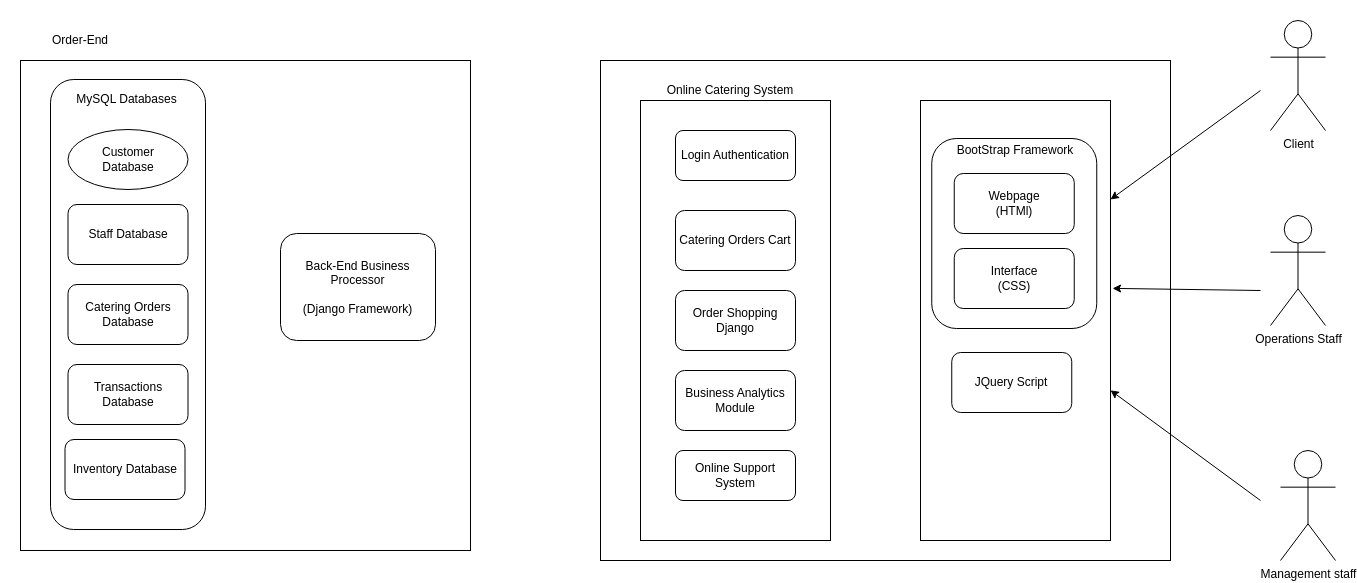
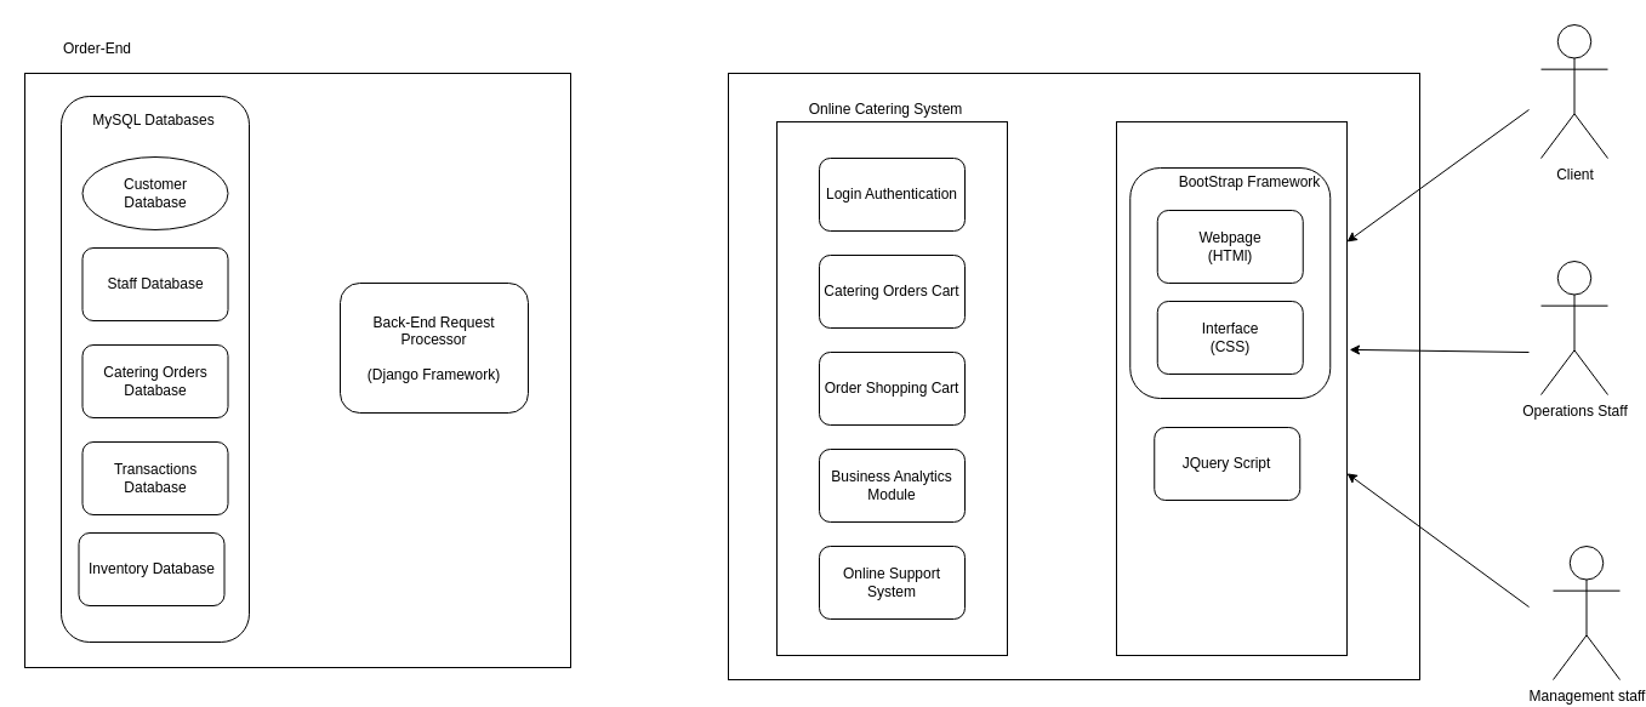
  <mxCell id="0" />
  <mxCell id="1" parent="0" />
  <mxCell id="2" value="" style="rounded=0;whiteSpace=wrap;html=1;" parent="1" vertex="1"><mxGeometry x="600" y="60" width="570" height="500" as="geometry" /></mxCell>
  <mxCell id="3" value="" style="rounded=0;whiteSpace=wrap;html=1;" vertex="1" parent="1"><mxGeometry x="920" y="100" width="190" height="440" as="geometry" /></mxCell>
  <mxCell id="4" value="" style="rounded=1;whiteSpace=wrap;html=1;" parent="1" vertex="1"><mxGeometry x="931.25" y="138" width="165" height="190" as="geometry" /></mxCell>
  <mxCell id="5" value="" style="rounded=0;whiteSpace=wrap;html=1;" parent="1" vertex="1"><mxGeometry x="20" y="60" width="450" height="490" as="geometry" /></mxCell>
  <mxCell id="6" value="" style="rounded=1;whiteSpace=wrap;html=1;" parent="1" vertex="1"><mxGeometry x="50" y="79" width="155" height="450" as="geometry" /></mxCell>
  <mxCell id="7" value="&lt;div&gt;Webpage&lt;/div&gt;&lt;div&gt;(HTMl)&lt;br&gt;&lt;/div&gt;" style="rounded=1;whiteSpace=wrap;html=1;" parent="1" vertex="1"><mxGeometry x="953.75" y="173" width="120" height="60" as="geometry" /></mxCell>
  <mxCell id="8" value="" style="rounded=0;whiteSpace=wrap;html=1;" parent="1" vertex="1"><mxGeometry x="640" y="100" width="190" height="440" as="geometry" /></mxCell>
- <mxCell id="9" value="Login Authentication" style="rounded=1;whiteSpace=wrap;html=1;" parent="1" vertex="1"><mxGeometry x="675" y="130" width="120" height="50" as="geometry" /></mxCell>
+ <mxCell id="9" value="Login Authentication" style="rounded=1;whiteSpace=wrap;html=1;" parent="1" vertex="1"><mxGeometry x="675" y="130" width="120" height="60" as="geometry" /></mxCell>
  <mxCell id="10" value="&lt;div&gt;Order-End&lt;/div&gt;" style="text;html=1;strokeColor=none;fillColor=none;align=center;verticalAlign=middle;whiteSpace=wrap;rounded=0;" parent="1" vertex="1"><mxGeometry x="40" y="30" width="80" height="20" as="geometry" /></mxCell>
  <mxCell id="11" value="Online Catering System" style="text;html=1;strokeColor=none;fillColor=none;align=center;verticalAlign=middle;whiteSpace=wrap;rounded=0;" parent="1" vertex="1"><mxGeometry x="640" y="80" width="180" height="20" as="geometry" /></mxCell>
  <mxCell id="12" value="&lt;div&gt;Customer &lt;br&gt;&lt;/div&gt;&lt;div&gt;Database&lt;br&gt;&lt;/div&gt;" style="ellipse;whiteSpace=wrap;html=1;" parent="1" vertex="1"><mxGeometry x="67.5" y="129" width="120" height="60" as="geometry" /></mxCell>
  <mxCell id="13" value="Catering Orders Cart" style="rounded=1;whiteSpace=wrap;html=1;" parent="1" vertex="1"><mxGeometry x="675" y="210" width="120" height="60" as="geometry" /></mxCell>
  <mxCell id="14" value="Staff Database" style="rounded=1;whiteSpace=wrap;html=1;" parent="1" vertex="1"><mxGeometry x="67.5" y="204" width="120" height="60" as="geometry" /></mxCell>
  <mxCell id="15" value="Client" style="shape=umlActor;verticalLabelPosition=bottom;verticalAlign=top;html=1;outlineConnect=0;" parent="1" vertex="1"><mxGeometry x="1270" y="20" width="55" height="110" as="geometry" /></mxCell>
  <mxCell id="16" value="Operations Staff" style="shape=umlActor;verticalLabelPosition=bottom;verticalAlign=top;html=1;outlineConnect=0;" parent="1" vertex="1"><mxGeometry x="1270" y="215" width="55" height="110" as="geometry" /></mxCell>
  <mxCell id="17" value="Management staff" style="shape=umlActor;verticalLabelPosition=bottom;verticalAlign=top;html=1;outlineConnect=0;" parent="1" vertex="1"><mxGeometry x="1280" y="450" width="55" height="110" as="geometry" /></mxCell>
- <mxCell id="18" value="Order Shopping Django" style="rounded=1;whiteSpace=wrap;html=1;" parent="1" vertex="1"><mxGeometry x="675" y="290" width="120" height="60" as="geometry" /></mxCell>
+ <mxCell id="18" value="Order Shopping Cart" style="rounded=1;whiteSpace=wrap;html=1;" parent="1" vertex="1"><mxGeometry x="675" y="290" width="120" height="60" as="geometry" /></mxCell>
  <mxCell id="19" value="" style="endArrow=classic;html=1;entryX=1;entryY=0.225;entryDx=0;entryDy=0;entryPerimeter=0;" parent="1" target="3" edge="1"><mxGeometry width="50" height="50" relative="1" as="geometry"><mxPoint x="1260" y="90" as="sourcePoint" /><mxPoint x="1180" y="10" as="targetPoint" /></mxGeometry></mxCell>
  <mxCell id="20" value="" style="endArrow=classic;html=1;entryX=1.011;entryY=0.427;entryDx=0;entryDy=0;entryPerimeter=0;" parent="1" target="3" edge="1"><mxGeometry width="50" height="50" relative="1" as="geometry"><mxPoint x="1260" y="290" as="sourcePoint" /><mxPoint x="1250" y="490" as="targetPoint" /></mxGeometry></mxCell>
  <mxCell id="21" value="" style="endArrow=classic;html=1;" parent="1" target="3" edge="1"><mxGeometry width="50" height="50" relative="1" as="geometry"><mxPoint x="1260" y="500" as="sourcePoint" /><mxPoint x="1180" y="530" as="targetPoint" /></mxGeometry></mxCell>
  <mxCell id="22" value="&lt;div&gt;Interface&lt;/div&gt;&lt;div&gt;(CSS)&lt;br&gt;&lt;/div&gt;" style="rounded=1;whiteSpace=wrap;html=1;" parent="1" vertex="1"><mxGeometry x="953.75" y="248" width="120" height="60" as="geometry" /></mxCell>
  <mxCell id="23" value="JQuery Script" style="rounded=1;whiteSpace=wrap;html=1;" parent="1" vertex="1"><mxGeometry x="951.25" y="352" width="120" height="60" as="geometry" /></mxCell>
  <mxCell id="24" value="Business Analytics Module" style="rounded=1;whiteSpace=wrap;html=1;" parent="1" vertex="1"><mxGeometry x="675" y="370" width="120" height="60" as="geometry" /></mxCell>
  <mxCell id="25" value="Catering Orders Database" style="rounded=1;whiteSpace=wrap;html=1;" parent="1" vertex="1"><mxGeometry x="67.5" y="284" width="120" height="60" as="geometry" /></mxCell>
  <mxCell id="26" value="Transactions Database" style="rounded=1;whiteSpace=wrap;html=1;" parent="1" vertex="1"><mxGeometry x="67.5" y="364" width="120" height="60" as="geometry" /></mxCell>
  <mxCell id="27" value="MySQL Databases" style="text;html=1;strokeColor=none;fillColor=none;align=center;verticalAlign=middle;whiteSpace=wrap;rounded=0;" parent="1" vertex="1"><mxGeometry x="67.5" y="89" width="117" height="20" as="geometry" /></mxCell>
- <mxCell id="28" value="BootStrap Framework" style="text;html=1;strokeColor=none;fillColor=none;align=center;verticalAlign=middle;whiteSpace=wrap;rounded=0;" parent="1" vertex="1"><mxGeometry x="951.25" y="140" width="127.5" height="20" as="geometry" /></mxCell>
- <mxCell id="29" value="Online Support System" style="rounded=1;whiteSpace=wrap;html=1;" parent="1" vertex="1"><mxGeometry x="675" y="450" width="120" height="50" as="geometry" /></mxCell>
+ <mxCell id="28" value="BootStrap Framework" style="text;html=1;strokeColor=none;fillColor=none;align=center;verticalAlign=middle;whiteSpace=wrap;rounded=0;" parent="1" vertex="1"><mxGeometry x="966.25" y="140" width="127.5" height="20" as="geometry" /></mxCell>
+ <mxCell id="29" value="Online Support System" style="rounded=1;whiteSpace=wrap;html=1;" parent="1" vertex="1"><mxGeometry x="675" y="450" width="120" height="60" as="geometry" /></mxCell>
  <mxCell id="30" value="Inventory Database" style="rounded=1;whiteSpace=wrap;html=1;" vertex="1" parent="1"><mxGeometry x="64.5" y="439" width="120" height="60" as="geometry" /></mxCell>
- <mxCell id="31" value="&lt;div&gt;Back-End Business Processor&lt;/div&gt;&lt;div&gt;&lt;br&gt;&lt;/div&gt;&lt;div&gt;(Django Framework)&lt;br&gt;&lt;/div&gt;" style="rounded=1;whiteSpace=wrap;html=1;" vertex="1" parent="1"><mxGeometry x="280" y="233" width="155" height="107" as="geometry" /></mxCell>
+ <mxCell id="31" value="&lt;div&gt;Back-End Request Processor&lt;/div&gt;&lt;div&gt;&lt;br&gt;&lt;/div&gt;&lt;div&gt;(Django Framework)&lt;br&gt;&lt;/div&gt;" style="rounded=1;whiteSpace=wrap;html=1;" vertex="1" parent="1"><mxGeometry x="280" y="233" width="155" height="107" as="geometry" /></mxCell>
